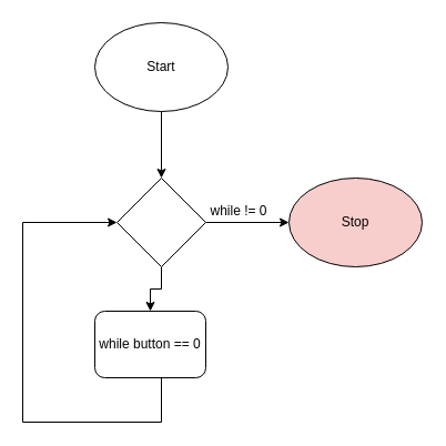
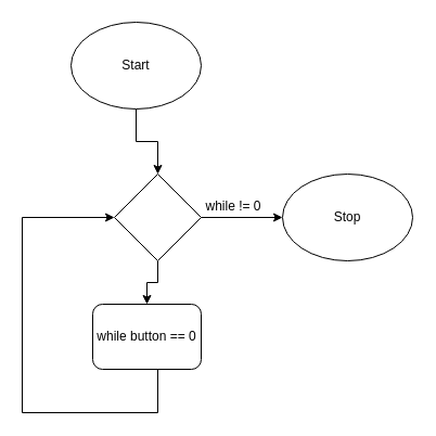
  <mxCell id="0" />
  <mxCell id="1" parent="0" />
  <mxCell id="2" style="edgeStyle=orthogonalEdgeStyle;rounded=0;orthogonalLoop=1;jettySize=auto;html=1;exitX=0.5;exitY=1;exitDx=0;exitDy=0;entryX=0.5;entryY=0;entryDx=0;entryDy=0;" edge="1" parent="1" source="3" target="6"><mxGeometry relative="1" as="geometry" /></mxCell>
- <mxCell id="3" value="Start" style="ellipse;whiteSpace=wrap;html=1;" vertex="1" parent="1"><mxGeometry x="85" y="20" width="120" height="80" as="geometry" /></mxCell>
+ <mxCell id="3" value="Start" style="ellipse;whiteSpace=wrap;html=1;" vertex="1" parent="1"><mxGeometry x="65" y="20" width="120" height="80" as="geometry" /></mxCell>
  <mxCell id="4" style="edgeStyle=orthogonalEdgeStyle;rounded=0;orthogonalLoop=1;jettySize=auto;html=1;exitX=0.5;exitY=1;exitDx=0;exitDy=0;" edge="1" parent="1" source="6" target="8"><mxGeometry relative="1" as="geometry" /></mxCell>
  <mxCell id="5" style="edgeStyle=orthogonalEdgeStyle;rounded=0;orthogonalLoop=1;jettySize=auto;html=1;exitX=1;exitY=0.5;exitDx=0;exitDy=0;entryX=0;entryY=0.5;entryDx=0;entryDy=0;" edge="1" parent="1" source="6" target="9"><mxGeometry relative="1" as="geometry" /></mxCell>
  <mxCell id="6" value="" style="rhombus;whiteSpace=wrap;html=1;" vertex="1" parent="1"><mxGeometry x="105" y="160" width="80" height="80" as="geometry" /></mxCell>
  <mxCell id="7" style="edgeStyle=orthogonalEdgeStyle;rounded=0;orthogonalLoop=1;jettySize=auto;html=1;exitX=0.5;exitY=1;exitDx=0;exitDy=0;entryX=0;entryY=0.5;entryDx=0;entryDy=0;" edge="1" parent="1" source="8" target="6"><mxGeometry relative="1" as="geometry"><Array as="points"><mxPoint x="145" y="380" /><mxPoint x="20" y="380" /><mxPoint x="20" y="200" /></Array></mxGeometry></mxCell>
  <mxCell id="8" value="while button == 0" style="rounded=1;whiteSpace=wrap;html=1;" vertex="1" parent="1"><mxGeometry x="85" y="280" width="100" height="60" as="geometry" /></mxCell>
- <mxCell id="9" value="Stop" style="ellipse;whiteSpace=wrap;html=1;fillColor=#f8cecc;" vertex="1" parent="1"><mxGeometry x="260" y="160" width="120" height="80" as="geometry" /></mxCell>
+ <mxCell id="9" value="Stop" style="ellipse;whiteSpace=wrap;html=1;" vertex="1" parent="1"><mxGeometry x="260" y="160" width="120" height="80" as="geometry" /></mxCell>
  <mxCell id="10" value="while != 0" style="text;html=1;strokeColor=none;fillColor=none;align=center;verticalAlign=middle;whiteSpace=wrap;rounded=0;" vertex="1" parent="1"><mxGeometry x="160" y="180" width="110" height="20" as="geometry" /></mxCell>
